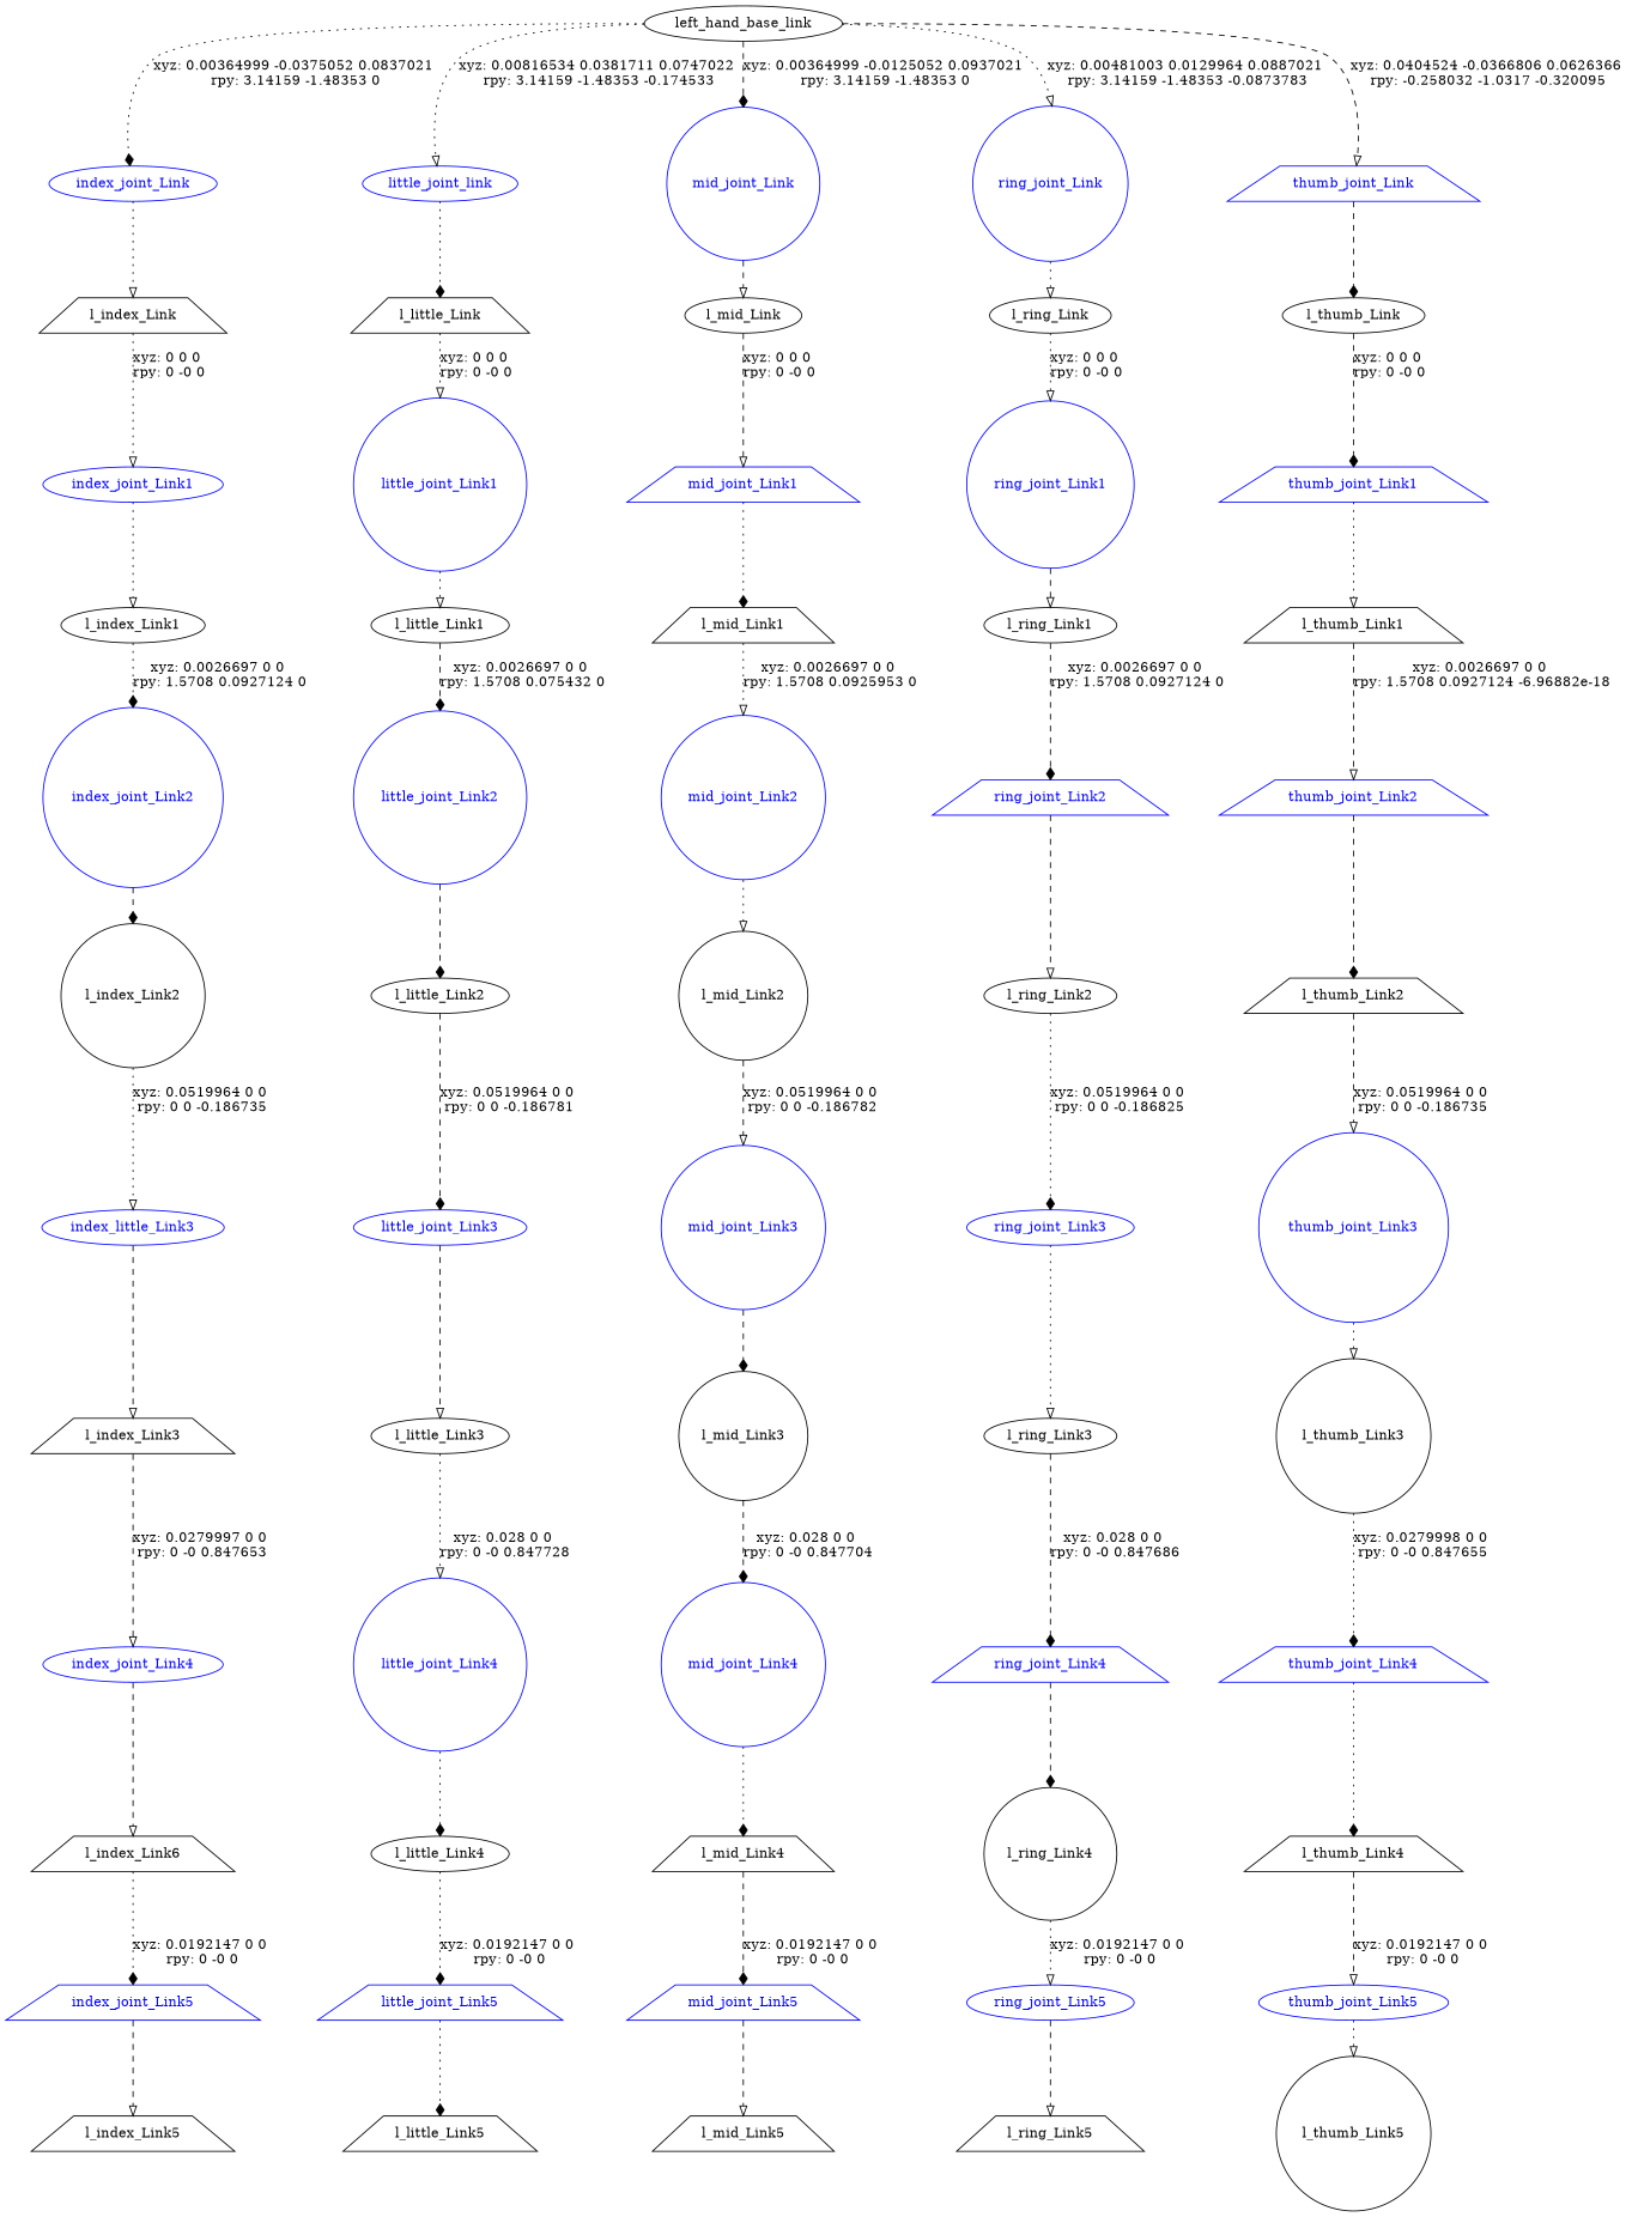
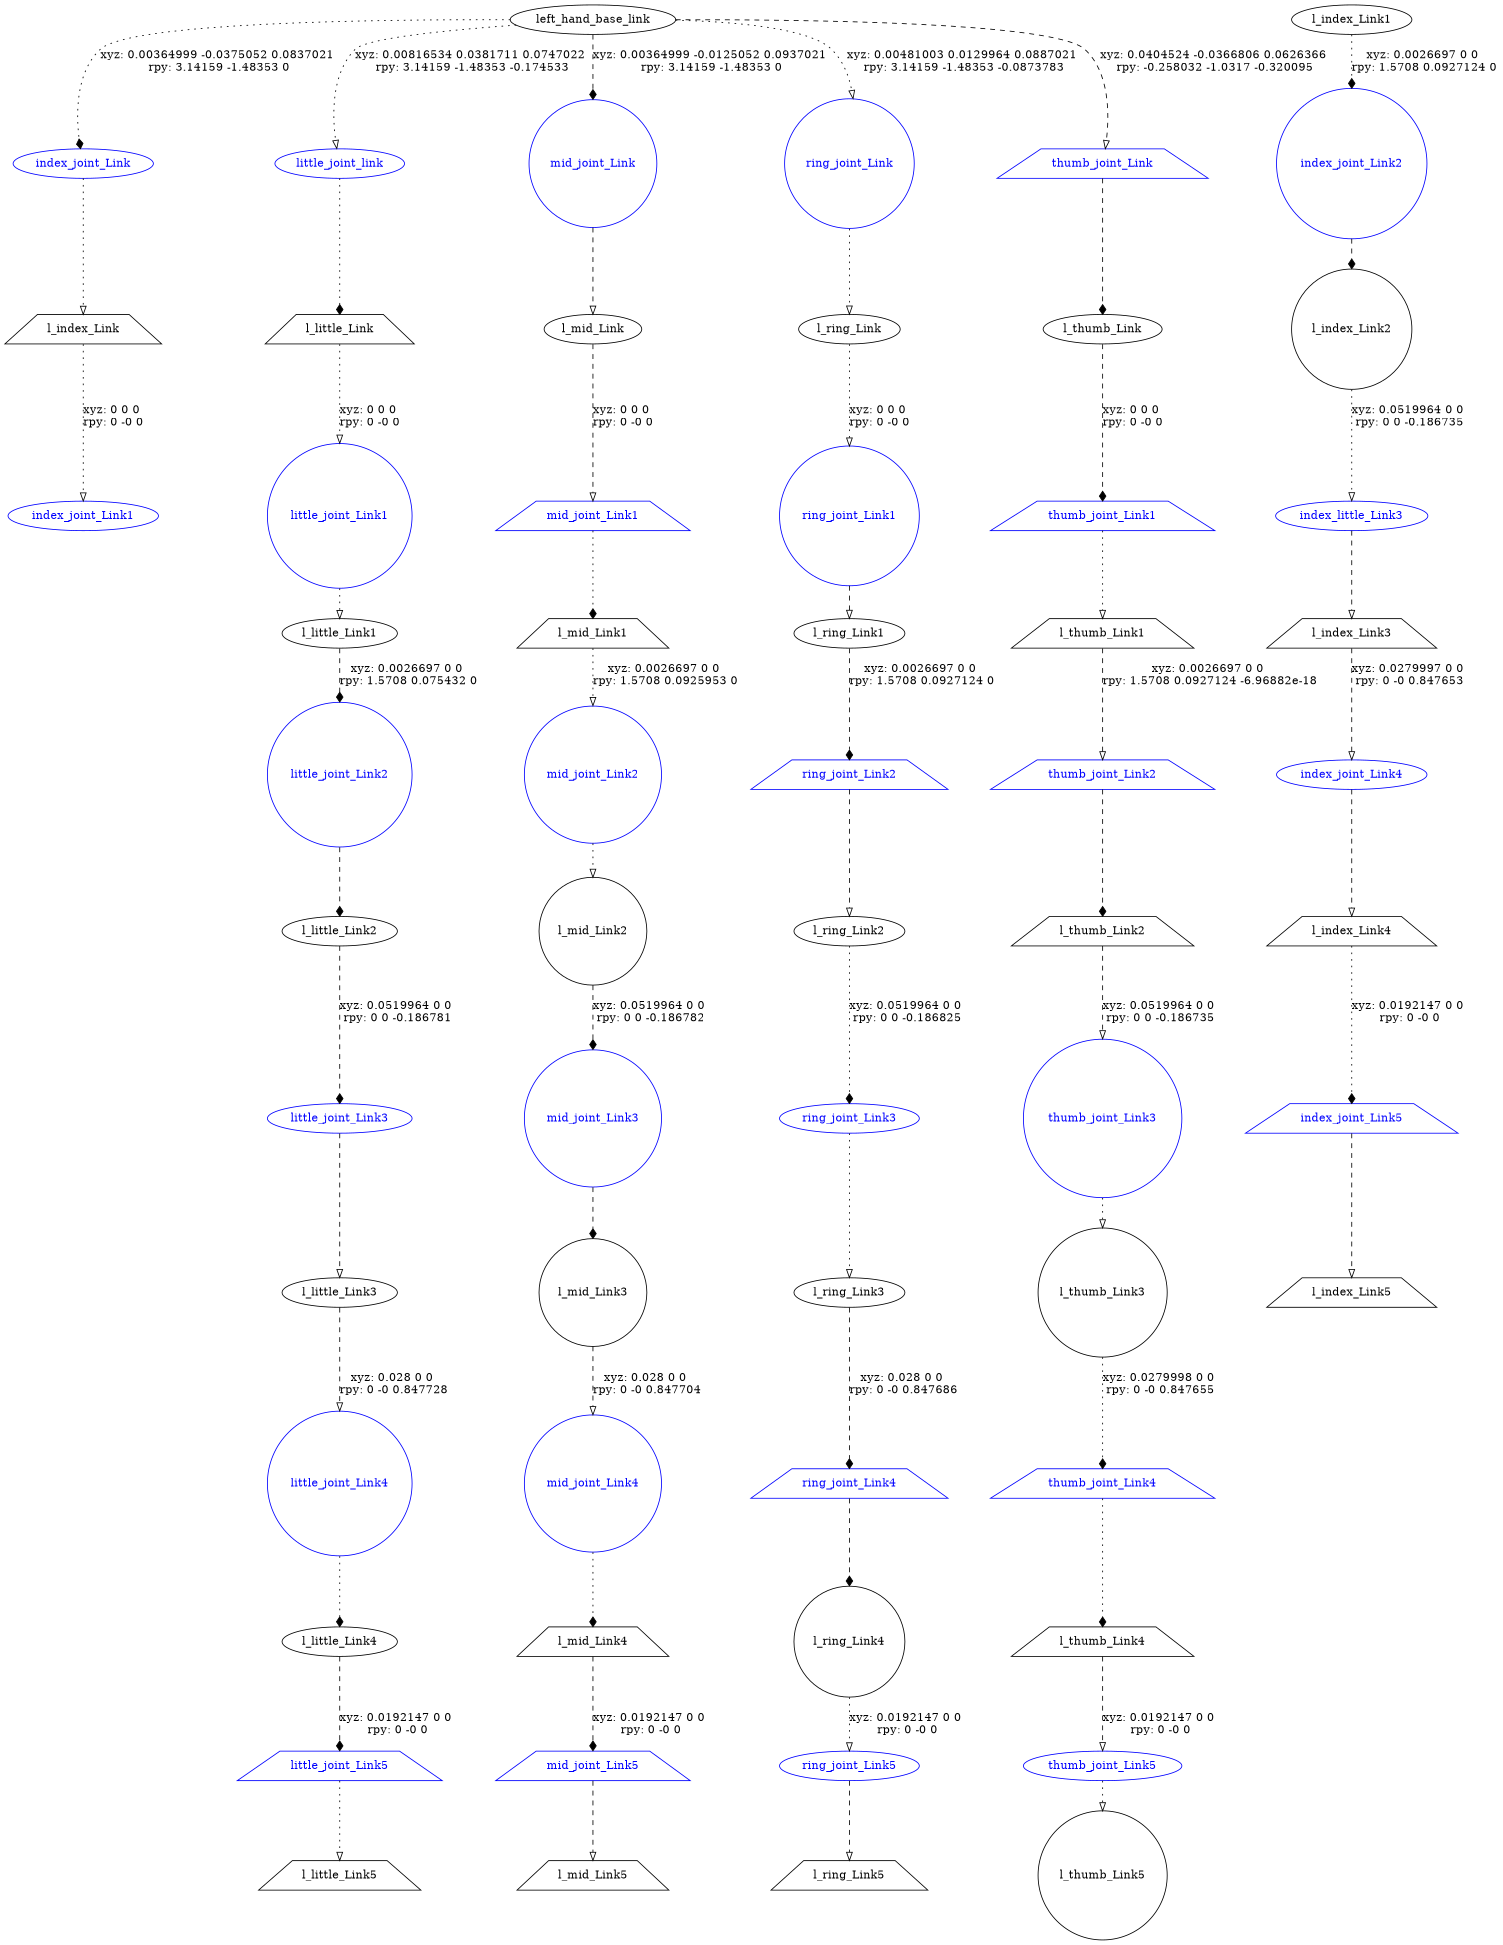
  digraph {
    node [shape=trapezium]
    edge [arrowhead=onormal style=dashed]
    n1 [label=left_hand_base_link shape=ellipse]
    index_joint_Link [color=blue fontcolor=blue shape=ellipse]
    little_joint_link [color=blue fontcolor=blue shape=ellipse]
    mid_joint_Link [color=blue fontcolor=blue shape=circle]
    ring_joint_Link [color=blue fontcolor=blue shape=circle]
    thumb_joint_Link [color=blue fontcolor=blue]
    n7 [label=l_index_Link]
    n8 [label=l_little_Link]
    n9 [label=l_mid_Link shape=ellipse]
    n10 [label=l_ring_Link shape=ellipse]
    n11 [label=l_thumb_Link shape=ellipse]
    index_joint_Link1 [color=blue fontcolor=blue shape=ellipse]
    n13 [label=l_index_Link1 shape=ellipse]
    index_joint_Link2 [color=blue fontcolor=blue shape=circle]
    n15 [label=l_index_Link2 shape=circle]
    n16 [color=blue fontcolor=blue label=index_little_Link3 shape=ellipse]
    n17 [label=l_index_Link3]
    index_joint_Link4 [color=blue fontcolor=blue shape=ellipse]
-   n19 [label=l_index_Link6]
+   n19 [label=l_index_Link4]
    index_joint_Link5 [color=blue fontcolor=blue]
    n21 [label=l_index_Link5]
    little_joint_Link1 [color=blue fontcolor=blue shape=circle]
    n23 [label=l_little_Link1 shape=ellipse]
    little_joint_Link2 [color=blue fontcolor=blue shape=circle]
    n25 [label=l_little_Link2 shape=ellipse]
    little_joint_Link3 [color=blue fontcolor=blue shape=ellipse]
    n27 [label=l_little_Link3 shape=ellipse]
    little_joint_Link4 [color=blue fontcolor=blue shape=circle]
    n29 [label=l_little_Link4 shape=ellipse]
    little_joint_Link5 [color=blue fontcolor=blue]
    n31 [label=l_little_Link5]
    mid_joint_Link1 [color=blue fontcolor=blue]
    n33 [label=l_mid_Link1]
    mid_joint_Link2 [color=blue fontcolor=blue shape=circle]
    n35 [label=l_mid_Link2 shape=circle]
    mid_joint_Link3 [color=blue fontcolor=blue shape=circle]
    n37 [label=l_mid_Link3 shape=circle]
    mid_joint_Link4 [color=blue fontcolor=blue shape=circle]
    n39 [label=l_mid_Link4]
    mid_joint_Link5 [color=blue fontcolor=blue]
    n41 [label=l_mid_Link5]
    ring_joint_Link1 [color=blue fontcolor=blue shape=circle]
    n43 [label=l_ring_Link1 shape=ellipse]
    ring_joint_Link2 [color=blue fontcolor=blue]
    n45 [label=l_ring_Link2 shape=ellipse]
    ring_joint_Link3 [color=blue fontcolor=blue shape=ellipse]
    n47 [label=l_ring_Link3 shape=ellipse]
    ring_joint_Link4 [color=blue fontcolor=blue]
    n49 [label=l_ring_Link4 shape=circle]
    ring_joint_Link5 [color=blue fontcolor=blue shape=ellipse]
    n51 [label=l_ring_Link5]
    thumb_joint_Link1 [color=blue fontcolor=blue]
    n53 [label=l_thumb_Link1]
    thumb_joint_Link2 [color=blue fontcolor=blue]
    n55 [label=l_thumb_Link2]
    thumb_joint_Link3 [color=blue fontcolor=blue shape=circle]
    n57 [label=l_thumb_Link3 shape=circle]
    thumb_joint_Link4 [color=blue fontcolor=blue]
    n59 [label=l_thumb_Link4]
    thumb_joint_Link5 [color=blue fontcolor=blue shape=ellipse]
    n61 [label=l_thumb_Link5 shape=circle]
    n1 -> index_joint_Link [arrowhead=diamond label="xyz: 0.00364999 -0.0375052 0.0837021 \nrpy: 3.14159 -1.48353 0" style=dotted]
    n1 -> little_joint_link [label="xyz: 0.00816534 0.0381711 0.0747022 \nrpy: 3.14159 -1.48353 -0.174533" style=dotted]
    n1 -> mid_joint_Link [arrowhead=diamond label="xyz: 0.00364999 -0.0125052 0.0937021 \nrpy: 3.14159 -1.48353 0"]
    n1 -> ring_joint_Link [label="xyz: 0.00481003 0.0129964 0.0887021 \nrpy: 3.14159 -1.48353 -0.0873783" style=dotted]
    n1 -> thumb_joint_Link [label="xyz: 0.0404524 -0.0366806 0.0626366 \nrpy: -0.258032 -1.0317 -0.320095"]
    index_joint_Link -> n7 [style=dotted]
    little_joint_link -> n8 [arrowhead=diamond style=dotted]
    mid_joint_Link -> n9
    ring_joint_Link -> n10 [style=dotted]
    thumb_joint_Link -> n11 [arrowhead=diamond]
    n7 -> index_joint_Link1 [label="xyz: 0 0 0 \nrpy: 0 -0 0" style=dotted]
    n8 -> little_joint_Link1 [label="xyz: 0 0 0 \nrpy: 0 -0 0" style=dotted]
    n9 -> mid_joint_Link1 [label="xyz: 0 0 0 \nrpy: 0 -0 0"]
    n10 -> ring_joint_Link1 [label="xyz: 0 0 0 \nrpy: 0 -0 0" style=dotted]
    n11 -> thumb_joint_Link1 [arrowhead=diamond label="xyz: 0 0 0 \nrpy: 0 -0 0"]
-   index_joint_Link1 -> n13 [style=dotted]
    n13 -> index_joint_Link2 [arrowhead=diamond label="xyz: 0.0026697 0 0 \nrpy: 1.5708 0.0927124 0" style=dotted]
    index_joint_Link2 -> n15 [arrowhead=diamond]
    n15 -> n16 [label="xyz: 0.0519964 0 0 \nrpy: 0 0 -0.186735" style=dotted]
    n16 -> n17
    n17 -> index_joint_Link4 [label="xyz: 0.0279997 0 0 \nrpy: 0 -0 0.847653"]
    index_joint_Link4 -> n19
    n19 -> index_joint_Link5 [arrowhead=diamond label="xyz: 0.0192147 0 0 \nrpy: 0 -0 0" style=dotted]
    index_joint_Link5 -> n21
    little_joint_Link1 -> n23 [style=dotted]
    n23 -> little_joint_Link2 [arrowhead=diamond label="xyz: 0.0026697 0 0 \nrpy: 1.5708 0.075432 0"]
    little_joint_Link2 -> n25 [arrowhead=diamond]
    n25 -> little_joint_Link3 [arrowhead=diamond label="xyz: 0.0519964 0 0 \nrpy: 0 0 -0.186781"]
    little_joint_Link3 -> n27
-   n27 -> little_joint_Link4 [label="xyz: 0.028 0 0 \nrpy: 0 -0 0.847728" style=dotted]
+   n27 -> little_joint_Link4 [label="xyz: 0.028 0 0 \nrpy: 0 -0 0.847728"]
    little_joint_Link4 -> n29 [arrowhead=diamond style=dotted]
-   n29 -> little_joint_Link5 [arrowhead=diamond label="xyz: 0.0192147 0 0 \nrpy: 0 -0 0" style=dotted]
-   little_joint_Link5 -> n31 [arrowhead=diamond style=dotted]
+   n29 -> little_joint_Link5 [arrowhead=diamond label="xyz: 0.0192147 0 0 \nrpy: 0 -0 0"]
+   little_joint_Link5 -> n31 [style=dotted]
    mid_joint_Link1 -> n33 [arrowhead=diamond style=dotted]
    n33 -> mid_joint_Link2 [label="xyz: 0.0026697 0 0 \nrpy: 1.5708 0.0925953 0" style=dotted]
    mid_joint_Link2 -> n35 [style=dotted]
-   n35 -> mid_joint_Link3 [label="xyz: 0.0519964 0 0 \nrpy: 0 0 -0.186782"]
+   n35 -> mid_joint_Link3 [arrowhead=diamond label="xyz: 0.0519964 0 0 \nrpy: 0 0 -0.186782"]
    mid_joint_Link3 -> n37 [arrowhead=diamond]
-   n37 -> mid_joint_Link4 [arrowhead=diamond label="xyz: 0.028 0 0 \nrpy: 0 -0 0.847704"]
+   n37 -> mid_joint_Link4 [label="xyz: 0.028 0 0 \nrpy: 0 -0 0.847704"]
    mid_joint_Link4 -> n39 [arrowhead=diamond style=dotted]
    n39 -> mid_joint_Link5 [arrowhead=diamond label="xyz: 0.0192147 0 0 \nrpy: 0 -0 0"]
    mid_joint_Link5 -> n41
    ring_joint_Link1 -> n43
    n43 -> ring_joint_Link2 [arrowhead=diamond label="xyz: 0.0026697 0 0 \nrpy: 1.5708 0.0927124 0"]
    ring_joint_Link2 -> n45
    n45 -> ring_joint_Link3 [arrowhead=diamond label="xyz: 0.0519964 0 0 \nrpy: 0 0 -0.186825" style=dotted]
    ring_joint_Link3 -> n47 [style=dotted]
    n47 -> ring_joint_Link4 [arrowhead=diamond label="xyz: 0.028 0 0 \nrpy: 0 -0 0.847686"]
    ring_joint_Link4 -> n49 [arrowhead=diamond]
    n49 -> ring_joint_Link5 [label="xyz: 0.0192147 0 0 \nrpy: 0 -0 0" style=dotted]
    ring_joint_Link5 -> n51
    thumb_joint_Link1 -> n53 [style=dotted]
    n53 -> thumb_joint_Link2 [label="xyz: 0.0026697 0 0 \nrpy: 1.5708 0.0927124 -6.96882e-18"]
    thumb_joint_Link2 -> n55 [arrowhead=diamond]
    n55 -> thumb_joint_Link3 [label="xyz: 0.0519964 0 0 \nrpy: 0 0 -0.186735"]
    thumb_joint_Link3 -> n57 [style=dotted]
    n57 -> thumb_joint_Link4 [arrowhead=diamond label="xyz: 0.0279998 0 0 \nrpy: 0 -0 0.847655" style=dotted]
    thumb_joint_Link4 -> n59 [arrowhead=diamond style=dotted]
    n59 -> thumb_joint_Link5 [label="xyz: 0.0192147 0 0 \nrpy: 0 -0 0"]
    thumb_joint_Link5 -> n61 [style=dotted]
  }
